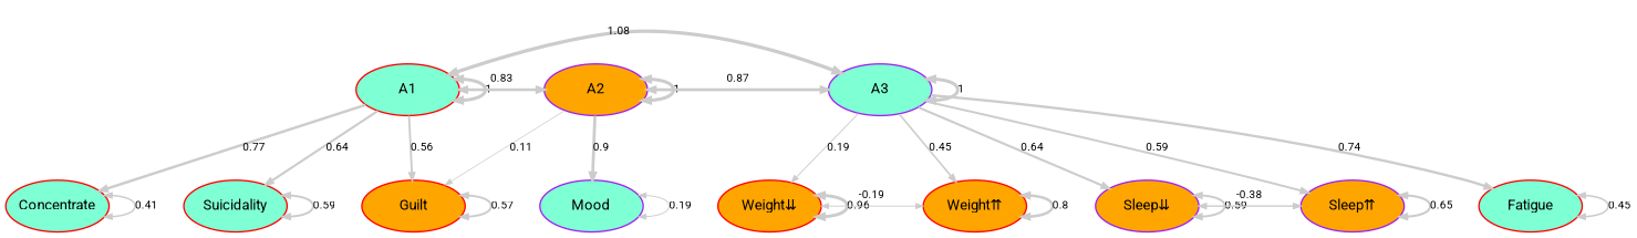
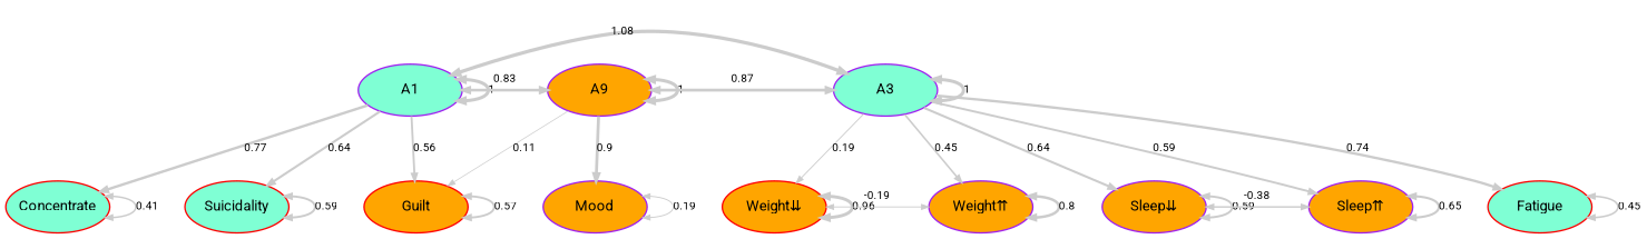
  digraph {
    bgcolor=white
    fontname=Roboto
    rankdir=TB
    node [color=purple fillcolor=aquamarine fixedsize=true fontcolor=black fontname=Roboto fontsize=10 shape=oval style=filled]
    edge [arrowsize=0.5 color=gray80 dir=both fontname=Roboto fontsize=8 penwidth=2.3]
-   n1 [color=red label=A1 width=1]
-   n2 [fillcolor=orange label=A2 width=1]
+   n1 [label=A1 width=1]
+   n2 [fillcolor=orange label=A9 width=1]
    n3 [label=A3 width=1]
-   n4 [label=Mood width=1]
+   n4 [fillcolor=orange label=Mood width=1]
    n5 [color=red fillcolor=orange label="Weight⇊" width=1]
-   n6 [color=red fillcolor=orange label="Weight⇈" width=1]
+   n6 [fillcolor=orange label="Weight⇈" width=1]
    n7 [fillcolor=orange label="Sleep⇊" width=1]
    n8 [fillcolor=orange label="Sleep⇈" width=1]
    n9 [color=red label=Fatigue width=1]
    n10 [color=red fillcolor=orange label=Guilt width=1]
    n11 [color=red label=Concentrate width=1]
    n12 [color=red label=Suicidality width=1]
    subgraph sub_1 {
      rank=same
      n1
      n2
      n3
    }
    subgraph sub_2 {
      rank=same
      n4
      n5
      n6
      n7
      n8
      n9
      n10
      n11
      n12
    }
    n1 -> n1 [label=1]
    n1 -> n2 [label=0.83 penwidth=1.96175923423319]
    n1 -> n3 [label=1.08 penwidth=2.45481361998169]
    n1 -> n10 [dir=forward label=0.56 penwidth=1.41575363762732]
    n1 -> n11 [dir=forward label=0.77 penwidth=1.84231018390455]
    n1 -> n12 [dir=forward label=0.64 penwidth=1.58363310069576]
    n2 -> n2 [label=1]
    n2 -> n3 [label=0.87 penwidth=2.03308312557307]
    n2 -> n4 [dir=forward label=0.9 penwidth=2.09995625220014]
    n2 -> n10 [dir=forward label=0.11 penwidth=0.527439826427182]
    n3 -> n3 [label=1]
    n3 -> n5 [dir=forward label=0.19 penwidth=0.683138938857917]
    n3 -> n6 [dir=forward label=0.45 penwidth=1.20170297862575]
    n3 -> n7 [dir=forward label=0.64 penwidth=1.57563024316327]
    n3 -> n8 [dir=forward label=0.59 penwidth=1.48411458909088]
    n3 -> n9 [dir=forward label=0.74 penwidth=1.78709156996973]
    n4 -> n4 [label=0.19 penwidth=0.680079106786892]
    n5 -> n5 [label=0.96 penwidth=2.2266024365604]
    n5 -> n6 [label=-0.19 penwidth=0.670543571891137]
    n6 -> n6 [label=0.8 penwidth=1.89346563197953]
    n7 -> n7 [label=0.59 penwidth=1.48638591000669]
    n7 -> n8 [label=-0.38 penwidth=1.05266464877303]
    n8 -> n8 [label=0.65 penwidth=1.59893603039512]
    n9 -> n9 [label=0.45 penwidth=1.19427968939848]
    n10 -> n10 [label=0.57 penwidth=1.44083306305824]
    n11 -> n11 [label=0.41 penwidth=1.1106358943453]
    n12 -> n12 [label=0.59 penwidth=1.47614441601561]
  }
